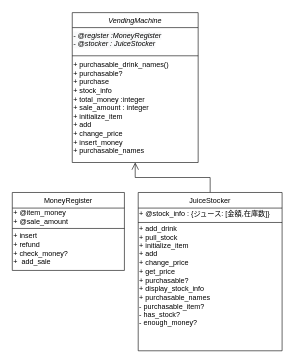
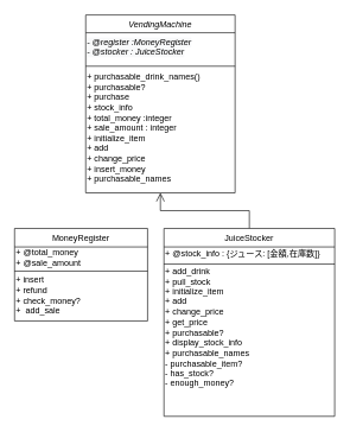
  <mxCell id="0" />
  <mxCell id="1" parent="0" />
  <mxCell id="2" value="" style="endArrow=open;endSize=10;endFill=1;shadow=0;strokeWidth=1;rounded=0;edgeStyle=elbowEdgeStyle;elbow=vertical;" parent="1" source="7" target="3" edge="1"><mxGeometry width="160" relative="1" as="geometry"><mxPoint x="50" y="573" as="sourcePoint" /><mxPoint x="150" y="471" as="targetPoint" /></mxGeometry></mxCell>
  <mxCell id="3" value="VendingMachine&#10;&#10;" style="swimlane;fontStyle=2;align=center;verticalAlign=top;childLayout=stackLayout;horizontal=1;startSize=25;horizontalStack=0;resizeParent=1;resizeLast=0;collapsible=1;marginBottom=0;rounded=0;shadow=0;strokeWidth=1;" parent="1" vertex="1"><mxGeometry x="120" y="20" width="210" height="250" as="geometry"><mxRectangle x="230" y="140" width="160" height="26" as="alternateBounds" /></mxGeometry></mxCell>
  <mxCell id="4" value="&lt;div&gt;&lt;span style=&quot;color: rgb(0 , 0 , 0) ; font-family: &amp;#34;helvetica&amp;#34; ; font-size: 12px ; font-style: italic ; font-weight: normal ; letter-spacing: normal ; text-align: left ; text-indent: 0px ; text-transform: none ; word-spacing: 0px ; background-color: rgb(248 , 249 , 250) ; text-decoration: none ; float: none ; display: inline&quot;&gt;- @register :MoneyRegister&lt;/span&gt;&lt;br style=&quot;padding: 0px ; margin: 0px ; color: rgb(0 , 0 , 0) ; font-family: &amp;#34;helvetica&amp;#34; ; font-size: 12px ; font-style: italic ; font-weight: normal ; letter-spacing: normal ; text-align: left ; text-indent: 0px ; text-transform: none ; word-spacing: 0px ; text-decoration: none&quot;&gt;&lt;span style=&quot;color: rgb(0 , 0 , 0) ; font-family: &amp;#34;helvetica&amp;#34; ; font-size: 12px ; font-style: italic ; font-weight: normal ; letter-spacing: normal ; text-align: left ; text-indent: 0px ; text-transform: none ; word-spacing: 0px ; background-color: rgb(248 , 249 , 250) ; text-decoration: none ; float: none ; display: inline&quot;&gt;- @stocker : JuiceStocker&lt;/span&gt;&lt;/div&gt;" style="text;whiteSpace=wrap;html=1;" parent="3" vertex="1"><mxGeometry y="25" width="210" height="40" as="geometry" /></mxCell>
  <mxCell id="5" value="" style="line;html=1;strokeWidth=1;align=left;verticalAlign=middle;spacingTop=-1;spacingLeft=3;spacingRight=3;rotatable=0;labelPosition=right;points=[];portConstraint=eastwest;" parent="3" vertex="1"><mxGeometry y="65" width="210" height="14" as="geometry" /></mxCell>
  <mxCell id="6" value="&lt;font style=&quot;font-size: 12px&quot;&gt;+&amp;nbsp;purchasable_drink_names()&lt;br&gt;+&lt;/font&gt;&lt;font style=&quot;font-size: 12px&quot;&gt;&lt;font style=&quot;font-size: 12px&quot;&gt;&lt;font style=&quot;font-size: 12px&quot;&gt;&amp;nbsp;&lt;span style=&quot;text-align: center&quot;&gt;purchasable?&lt;br&gt;+&amp;nbsp;&lt;/span&gt;&lt;span&gt;purchase&lt;br&gt;&lt;/span&gt;&lt;/font&gt;&lt;/font&gt;+ stock_info&lt;br&gt;+&amp;nbsp;&lt;span style=&quot;text-align: center&quot;&gt;total_money :integer&lt;br&gt;+ sale_amount&lt;/span&gt;&amp;nbsp;: integer&lt;br&gt;+ initialize_item&lt;br&gt;+ add&lt;span style=&quot;text-align: center&quot;&gt;&lt;br&gt;+ change_price&lt;/span&gt;&lt;br&gt;+ insert_money&lt;br&gt;+ purchasable_names&lt;br&gt;&lt;/font&gt;" style="text;html=1;align=left;verticalAlign=middle;resizable=0;points=[];autosize=1;" parent="3" vertex="1"><mxGeometry y="79" width="210" height="160" as="geometry" /></mxCell>
  <mxCell id="7" value="JuiceStocker" style="swimlane;fontStyle=0;align=center;verticalAlign=top;childLayout=stackLayout;horizontal=1;startSize=26;horizontalStack=0;resizeParent=1;resizeLast=0;collapsible=1;marginBottom=0;rounded=0;shadow=0;strokeWidth=1;" parent="1" vertex="1"><mxGeometry x="230" y="320" width="240" height="264" as="geometry"><mxRectangle x="340" y="380" width="170" height="26" as="alternateBounds" /></mxGeometry></mxCell>
  <mxCell id="8" value="&lt;font style=&quot;font-size: 12px&quot;&gt;&lt;font style=&quot;font-size: 12px&quot;&gt;+ @stock_info :&amp;nbsp;{ジュース: [金額,在庫数]}&lt;br&gt;&lt;/font&gt;&lt;/font&gt;" style="text;html=1;align=left;verticalAlign=middle;resizable=0;points=[];autosize=1;" parent="7" vertex="1"><mxGeometry y="26" width="240" height="20" as="geometry" /></mxCell>
  <mxCell id="9" value="" style="line;html=1;strokeWidth=1;align=left;verticalAlign=middle;spacingTop=-1;spacingLeft=3;spacingRight=3;rotatable=0;labelPosition=right;points=[];portConstraint=eastwest;" parent="7" vertex="1"><mxGeometry y="46" width="240" height="8" as="geometry" /></mxCell>
  <mxCell id="10" value="&lt;font style=&quot;font-size: 12px&quot;&gt;+&amp;nbsp;add_drink&lt;/font&gt;&lt;br&gt;+ pull_stock&lt;br&gt;+ initialize_item&lt;br&gt;+&amp;nbsp;add&lt;br&gt;+ change_price&lt;br&gt;+ get_price&lt;br&gt;+ purchasable?&lt;br&gt;+ display_stock_info&lt;br&gt;+ purchasable_names&lt;br&gt;- purchasable_item?&lt;br&gt;- has_stock?&lt;br&gt;- enough_money?" style="text;html=1;align=left;verticalAlign=middle;resizable=0;points=[];autosize=1;" parent="7" vertex="1"><mxGeometry y="54" width="240" height="170" as="geometry" /></mxCell>
  <mxCell id="11" value="MoneyRegister" style="swimlane;fontStyle=0;align=center;verticalAlign=top;childLayout=stackLayout;horizontal=1;startSize=26;horizontalStack=0;resizeParent=1;resizeLast=0;collapsible=1;marginBottom=0;rounded=0;shadow=0;strokeWidth=1;" parent="1" vertex="1"><mxGeometry x="20" y="320" width="187" height="130" as="geometry"><mxRectangle x="130" y="380" width="160" height="26" as="alternateBounds" /></mxGeometry></mxCell>
- <mxCell id="12" value="+ @item_money&lt;br&gt;+ @sale_amount" style="text;html=1;align=left;verticalAlign=middle;resizable=0;points=[];autosize=1;" parent="11" vertex="1"><mxGeometry y="26" width="187" height="30" as="geometry" /></mxCell>
+ <mxCell id="12" value="+ @total_money&lt;br&gt;+ @sale_amount" style="text;html=1;align=left;verticalAlign=middle;resizable=0;points=[];autosize=1;" parent="11" vertex="1"><mxGeometry y="26" width="187" height="30" as="geometry" /></mxCell>
  <mxCell id="13" value="" style="line;html=1;strokeWidth=1;align=left;verticalAlign=middle;spacingTop=-1;spacingLeft=3;spacingRight=3;rotatable=0;labelPosition=right;points=[];portConstraint=eastwest;" parent="11" vertex="1"><mxGeometry y="56" width="187" height="8" as="geometry" /></mxCell>
  <mxCell id="14" value="&lt;span&gt;+ insert&lt;br&gt;+ refund&lt;br&gt;&lt;/span&gt;+ check_money?&lt;br&gt;+&amp;nbsp; add_sale" style="text;html=1;align=left;verticalAlign=middle;resizable=0;points=[];autosize=1;" parent="11" vertex="1"><mxGeometry y="64" width="187" height="60" as="geometry" /></mxCell>
